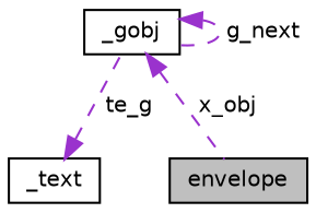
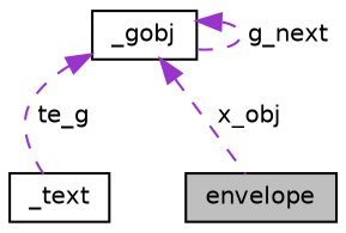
  digraph {
    node [color=black fillcolor=white fontname=Helvetica fontsize=10 shape=record style=filled]
    edge [color=darkorchid3 dir=back fontname=Helvetica fontsize=10 labelfontname=Helvetica labelfontsize=10 style=dashed]
    n1 [fillcolor=grey75 fontcolor=black height=0.2 label=envelope width=0.4]
    n2 [height=0.2 label=_text width=0.4]
    n3 [height=0.2 label=_gobj width=0.4]
    n3 -> n1 [label=" x_obj"]
-   n2 -> n3 [label=" te_g"]
+   n3 -> n2 [label=" te_g"]
    n3 -> n3 [label=" g_next"]
  }
